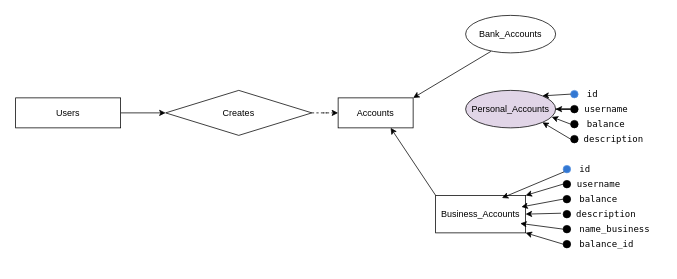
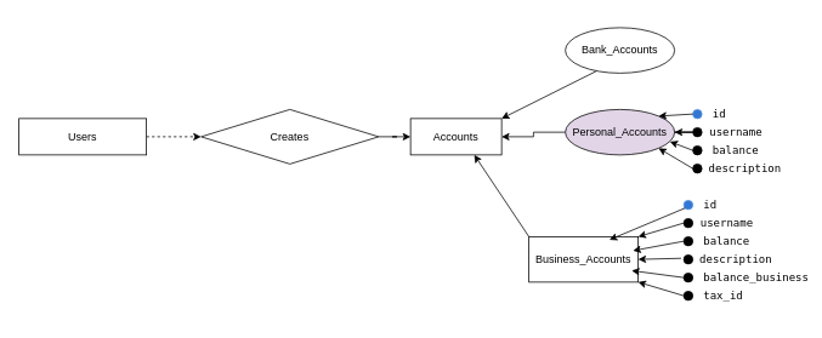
  <mxCell id="0" />
  <mxCell id="1" parent="0" />
- <mxCell id="2" value="" style="edgeStyle=orthogonalEdgeStyle;rounded=0;orthogonalLoop=1;jettySize=auto;html=1;dashed=1;" edge="1" parent="1" source="3" target="6"><mxGeometry relative="1" as="geometry" /></mxCell>
+ <mxCell id="2" value="" style="edgeStyle=orthogonalEdgeStyle;rounded=0;orthogonalLoop=1;jettySize=auto;html=1;" edge="1" parent="1" source="3" target="6"><mxGeometry relative="1" as="geometry" /></mxCell>
  <mxCell id="3" value="Creates" style="shape=rhombus;perimeter=rhombusPerimeter;whiteSpace=wrap;html=1;align=center;" vertex="1" parent="1"><mxGeometry x="220" y="120" width="195" height="60" as="geometry" /></mxCell>
- <mxCell id="4" value="" style="edgeStyle=orthogonalEdgeStyle;rounded=0;orthogonalLoop=1;jettySize=auto;html=1;" edge="1" parent="1" source="5" target="3"><mxGeometry relative="1" as="geometry" /></mxCell>
+ <mxCell id="4" value="" style="edgeStyle=orthogonalEdgeStyle;rounded=0;orthogonalLoop=1;jettySize=auto;html=1;dashed=1;" edge="1" parent="1" source="5" target="3"><mxGeometry relative="1" as="geometry" /></mxCell>
  <mxCell id="5" value="Users" style="whiteSpace=wrap;html=1;align=center;" vertex="1" parent="1"><mxGeometry x="20" y="130" width="140" height="40" as="geometry" /></mxCell>
  <mxCell id="6" value="Accounts" style="whiteSpace=wrap;html=1;align=center;" vertex="1" parent="1"><mxGeometry x="450" y="130" width="100" height="40" as="geometry" /></mxCell>
+ <mxCell id="7" value="" style="edgeStyle=orthogonalEdgeStyle;rounded=0;orthogonalLoop=1;jettySize=auto;html=1;" edge="1" parent="1" source="8" target="6"><mxGeometry relative="1" as="geometry" /></mxCell>
  <mxCell id="8" value="Personal_Accounts" style="ellipse;whiteSpace=wrap;html=1;align=center;fillColor=#e1d5e7;" vertex="1" parent="1"><mxGeometry x="620" y="120" width="120" height="50" as="geometry" /></mxCell>
  <mxCell id="9" value="Business_Accounts" style="whiteSpace=wrap;html=1;align=center;rounded=0;" vertex="1" parent="1"><mxGeometry x="580" y="260" width="120" height="50" as="geometry" /></mxCell>
- <mxCell id="10" value="Bank_Accounts" style="ellipse;whiteSpace=wrap;html=1;align=center;" vertex="1" parent="1"><mxGeometry x="620" y="20" width="120" height="50" as="geometry" /></mxCell>
+ <mxCell id="10" value="Bank_Accounts" style="ellipse;whiteSpace=wrap;html=1;align=center;" vertex="1" parent="1"><mxGeometry x="620" y="30" width="120" height="50" as="geometry" /></mxCell>
  <mxCell id="11" value="" style="endArrow=classic;html=1;rounded=0;entryX=1;entryY=0;entryDx=0;entryDy=0;exitX=0.281;exitY=0.96;exitDx=0;exitDy=0;exitPerimeter=0;" edge="1" parent="1" source="10"><mxGeometry width="50" height="50" relative="1" as="geometry"><mxPoint x="656.049" y="65.613" as="sourcePoint" /><mxPoint x="550" y="130" as="targetPoint" /></mxGeometry></mxCell>
  <mxCell id="12" value="" style="endArrow=classic;html=1;rounded=0;exitX=0;exitY=0;exitDx=0;exitDy=0;" edge="1" parent="1" source="9"><mxGeometry width="50" height="50" relative="1" as="geometry"><mxPoint x="470" y="220" as="sourcePoint" /><mxPoint x="520" y="170" as="targetPoint" /></mxGeometry></mxCell>
  <mxCell id="13" value="" style="group" vertex="1" connectable="0" parent="1"><mxGeometry x="760" y="100" width="107" height="110" as="geometry" /></mxCell>
  <mxCell id="14" value="&lt;pre&gt;id&lt;/pre&gt;" style="text;html=1;align=left;verticalAlign=middle;resizable=0;points=[];autosize=1;strokeColor=none;fillColor=none;" vertex="1" parent="13"><mxGeometry x="20" width="40" height="50" as="geometry" /></mxCell>
  <mxCell id="15" value="&lt;pre&gt;description&lt;/pre&gt;" style="text;html=1;align=center;verticalAlign=middle;resizable=0;points=[];autosize=1;strokeColor=none;fillColor=none;" vertex="1" parent="13"><mxGeometry x="7" y="60" width="100" height="50" as="geometry" /></mxCell>
  <mxCell id="16" value="" style="group" vertex="1" connectable="0" parent="13"><mxGeometry y="20" width="90" height="70" as="geometry" /></mxCell>
  <mxCell id="17" value="&lt;pre&gt;balance&lt;/pre&gt;" style="text;html=1;align=left;verticalAlign=middle;resizable=0;points=[];autosize=1;strokeColor=none;fillColor=none;" vertex="1" parent="16"><mxGeometry x="20" y="20" width="70" height="50" as="geometry" /></mxCell>
  <mxCell id="18" value="&lt;pre&gt;username&lt;/pre&gt;" style="text;html=1;align=center;verticalAlign=middle;resizable=0;points=[];autosize=1;strokeColor=none;fillColor=none;" vertex="1" parent="16"><mxGeometry x="7" width="80" height="50" as="geometry" /></mxCell>
  <mxCell id="19" value="" style="verticalLabelPosition=bottom;verticalAlign=top;html=1;shape=mxgraph.flowchart.on-page_reference;fillColor=#3277D2;strokeColor=#5995e3;" vertex="1" parent="16"><mxGeometry width="10" height="10" as="geometry" /></mxCell>
  <mxCell id="20" value="" style="verticalLabelPosition=bottom;verticalAlign=top;html=1;shape=mxgraph.flowchart.on-page_reference;fillColor=#000000;strokeColor=#000000;" vertex="1" parent="16"><mxGeometry y="20" width="10" height="10" as="geometry" /></mxCell>
  <mxCell id="21" value="" style="verticalLabelPosition=bottom;verticalAlign=top;html=1;shape=mxgraph.flowchart.on-page_reference;fillColor=#000000;strokeColor=#000000;" vertex="1" parent="16"><mxGeometry y="60" width="10" height="10" as="geometry" /></mxCell>
  <mxCell id="22" value="" style="verticalLabelPosition=bottom;verticalAlign=top;html=1;shape=mxgraph.flowchart.on-page_reference;fillColor=#000000;strokeColor=#000000;" vertex="1" parent="16"><mxGeometry y="40" width="10" height="10" as="geometry" /></mxCell>
  <mxCell id="23" value="&lt;pre&gt;id&lt;/pre&gt;" style="text;html=1;align=left;verticalAlign=middle;resizable=0;points=[];autosize=1;strokeColor=none;fillColor=none;" vertex="1" parent="1"><mxGeometry x="770" y="200" width="40" height="50" as="geometry" /></mxCell>
  <mxCell id="24" value="" style="group" vertex="1" connectable="0" parent="1"><mxGeometry x="750" y="220" width="130" height="130" as="geometry" /></mxCell>
- <mxCell id="25" value="&lt;pre&gt;balance_id&lt;/pre&gt;" style="text;html=1;align=left;verticalAlign=middle;resizable=0;points=[];autosize=1;strokeColor=none;fillColor=none;container=0;" vertex="1" parent="24"><mxGeometry x="20" y="80" width="60" height="50" as="geometry" /></mxCell>
+ <mxCell id="25" value="&lt;pre&gt;tax_id&lt;/pre&gt;" style="text;html=1;align=left;verticalAlign=middle;resizable=0;points=[];autosize=1;strokeColor=none;fillColor=none;container=0;" vertex="1" parent="24"><mxGeometry x="20" y="80" width="60" height="50" as="geometry" /></mxCell>
  <mxCell id="26" value="&lt;pre&gt;description&lt;/pre&gt;" style="text;html=1;align=center;verticalAlign=middle;resizable=0;points=[];autosize=1;strokeColor=none;fillColor=none;" vertex="1" parent="24"><mxGeometry x="7" y="40" width="100" height="50" as="geometry" /></mxCell>
  <mxCell id="27" value="" style="group" vertex="1" connectable="0" parent="24"><mxGeometry width="90" height="70" as="geometry" /></mxCell>
  <mxCell id="28" value="&lt;pre&gt;balance&lt;/pre&gt;" style="text;html=1;align=left;verticalAlign=middle;resizable=0;points=[];autosize=1;strokeColor=none;fillColor=none;" vertex="1" parent="27"><mxGeometry x="20" y="20" width="70" height="50" as="geometry" /></mxCell>
  <mxCell id="29" value="&lt;pre&gt;username&lt;/pre&gt;" style="text;html=1;align=center;verticalAlign=middle;resizable=0;points=[];autosize=1;strokeColor=none;fillColor=none;" vertex="1" parent="27"><mxGeometry x="7" width="80" height="50" as="geometry" /></mxCell>
  <mxCell id="30" value="" style="verticalLabelPosition=bottom;verticalAlign=top;html=1;shape=mxgraph.flowchart.on-page_reference;fillColor=#3277D2;strokeColor=#5995e3;" vertex="1" parent="27"><mxGeometry width="10" height="10" as="geometry" /></mxCell>
  <mxCell id="31" value="" style="verticalLabelPosition=bottom;verticalAlign=top;html=1;shape=mxgraph.flowchart.on-page_reference;fillColor=#000000;strokeColor=#000000;" vertex="1" parent="27"><mxGeometry y="20" width="10" height="10" as="geometry" /></mxCell>
  <mxCell id="32" value="" style="verticalLabelPosition=bottom;verticalAlign=top;html=1;shape=mxgraph.flowchart.on-page_reference;fillColor=#000000;strokeColor=#000000;" vertex="1" parent="27"><mxGeometry y="60" width="10" height="10" as="geometry" /></mxCell>
  <mxCell id="33" value="" style="verticalLabelPosition=bottom;verticalAlign=top;html=1;shape=mxgraph.flowchart.on-page_reference;fillColor=#000000;strokeColor=#000000;" vertex="1" parent="27"><mxGeometry y="40" width="10" height="10" as="geometry" /></mxCell>
  <mxCell id="34" value="" style="verticalLabelPosition=bottom;verticalAlign=top;html=1;shape=mxgraph.flowchart.on-page_reference;fillColor=#000000;strokeColor=#000000;" vertex="1" parent="24"><mxGeometry y="80" width="10" height="10" as="geometry" /></mxCell>
- <mxCell id="35" value="&lt;pre&gt;name_business&lt;/pre&gt;" style="text;html=1;align=left;verticalAlign=middle;resizable=0;points=[];autosize=1;strokeColor=none;fillColor=none;" vertex="1" parent="24"><mxGeometry x="20" y="60" width="110" height="50" as="geometry" /></mxCell>
+ <mxCell id="35" value="&lt;pre&gt;balance_business&lt;/pre&gt;" style="text;html=1;align=left;verticalAlign=middle;resizable=0;points=[];autosize=1;strokeColor=none;fillColor=none;" vertex="1" parent="24"><mxGeometry x="20" y="60" width="110" height="50" as="geometry" /></mxCell>
  <mxCell id="36" value="" style="verticalLabelPosition=bottom;verticalAlign=top;html=1;shape=mxgraph.flowchart.on-page_reference;fillColor=#000000;strokeColor=#000000;" vertex="1" parent="24"><mxGeometry y="100" width="10" height="10" as="geometry" /></mxCell>
  <mxCell id="37" value="" style="endArrow=classic;html=1;rounded=0;entryX=0.737;entryY=0.068;entryDx=0;entryDy=0;exitX=0.145;exitY=0.855;exitDx=0;exitDy=0;exitPerimeter=0;entryPerimeter=0;" edge="1" parent="1" source="30" target="9"><mxGeometry width="50" height="50" relative="1" as="geometry"><mxPoint x="730" y="270" as="sourcePoint" /><mxPoint x="780" y="220" as="targetPoint" /></mxGeometry></mxCell>
  <mxCell id="38" value="" style="endArrow=classic;html=1;rounded=0;entryX=1;entryY=0;entryDx=0;entryDy=0;exitX=0;exitY=0.5;exitDx=0;exitDy=0;exitPerimeter=0;" edge="1" parent="1" source="31" target="9"><mxGeometry width="50" height="50" relative="1" as="geometry"><mxPoint x="730" y="270" as="sourcePoint" /><mxPoint x="780" y="220" as="targetPoint" /></mxGeometry></mxCell>
  <mxCell id="39" value="" style="endArrow=classic;html=1;rounded=0;entryX=0.953;entryY=0.308;entryDx=0;entryDy=0;exitX=0;exitY=0.5;exitDx=0;exitDy=0;exitPerimeter=0;entryPerimeter=0;" edge="1" parent="1" source="33" target="9"><mxGeometry width="50" height="50" relative="1" as="geometry"><mxPoint x="730" y="270" as="sourcePoint" /><mxPoint x="780" y="220" as="targetPoint" /></mxGeometry></mxCell>
  <mxCell id="40" value="" style="endArrow=classic;html=1;rounded=0;entryX=1;entryY=0.5;entryDx=0;entryDy=0;exitX=-0.28;exitY=0.38;exitDx=0;exitDy=0;exitPerimeter=0;" edge="1" parent="1" source="32" target="9"><mxGeometry width="50" height="50" relative="1" as="geometry"><mxPoint x="730" y="270" as="sourcePoint" /><mxPoint x="780" y="220" as="targetPoint" /></mxGeometry></mxCell>
  <mxCell id="41" value="" style="endArrow=classic;html=1;rounded=0;entryX=0.94;entryY=0.748;entryDx=0;entryDy=0;entryPerimeter=0;exitX=0;exitY=0.5;exitDx=0;exitDy=0;exitPerimeter=0;" edge="1" parent="1" source="34" target="9"><mxGeometry width="50" height="50" relative="1" as="geometry"><mxPoint x="730" y="270" as="sourcePoint" /><mxPoint x="780" y="220" as="targetPoint" /></mxGeometry></mxCell>
  <mxCell id="42" value="" style="endArrow=classic;html=1;rounded=0;entryX=1;entryY=1;entryDx=0;entryDy=0;exitX=0;exitY=0.5;exitDx=0;exitDy=0;exitPerimeter=0;" edge="1" parent="1" source="36" target="9"><mxGeometry width="50" height="50" relative="1" as="geometry"><mxPoint x="730" y="270" as="sourcePoint" /><mxPoint x="780" y="220" as="targetPoint" /></mxGeometry></mxCell>
  <mxCell id="43" value="" style="endArrow=classic;html=1;rounded=0;entryX=1;entryY=0;entryDx=0;entryDy=0;exitX=0;exitY=0.5;exitDx=0;exitDy=0;exitPerimeter=0;" edge="1" parent="1" source="19" target="8"><mxGeometry width="50" height="50" relative="1" as="geometry"><mxPoint x="730" y="150" as="sourcePoint" /><mxPoint x="730" y="110" as="targetPoint" /></mxGeometry></mxCell>
  <mxCell id="44" value="" style="edgeStyle=orthogonalEdgeStyle;rounded=0;orthogonalLoop=1;jettySize=auto;html=1;" edge="1" parent="1" source="20" target="8"><mxGeometry relative="1" as="geometry" /></mxCell>
  <mxCell id="45" value="" style="endArrow=classic;html=1;rounded=0;entryX=0.957;entryY=0.708;entryDx=0;entryDy=0;entryPerimeter=0;exitX=0;exitY=0.5;exitDx=0;exitDy=0;exitPerimeter=0;" edge="1" parent="1" source="22" target="8"><mxGeometry width="50" height="50" relative="1" as="geometry"><mxPoint x="730" y="190" as="sourcePoint" /><mxPoint x="780" y="140" as="targetPoint" /></mxGeometry></mxCell>
  <mxCell id="46" value="" style="endArrow=classic;html=1;rounded=0;entryX=1;entryY=1;entryDx=0;entryDy=0;exitX=0;exitY=0.5;exitDx=0;exitDy=0;exitPerimeter=0;" edge="1" parent="1" source="21" target="8"><mxGeometry width="50" height="50" relative="1" as="geometry"><mxPoint x="730" y="190" as="sourcePoint" /><mxPoint x="780" y="140" as="targetPoint" /></mxGeometry></mxCell>
